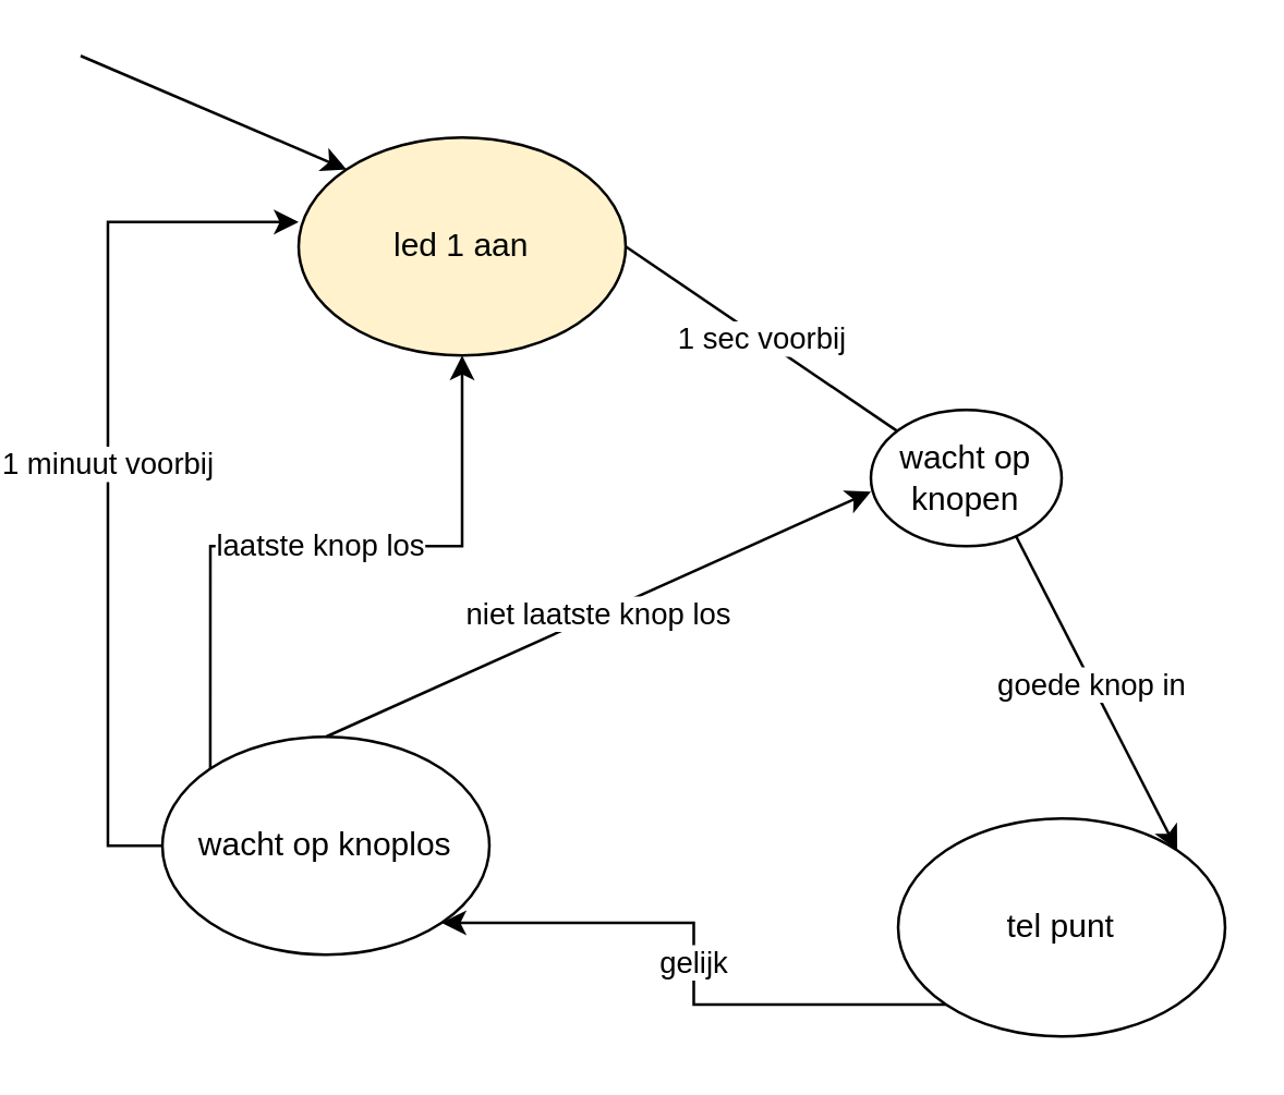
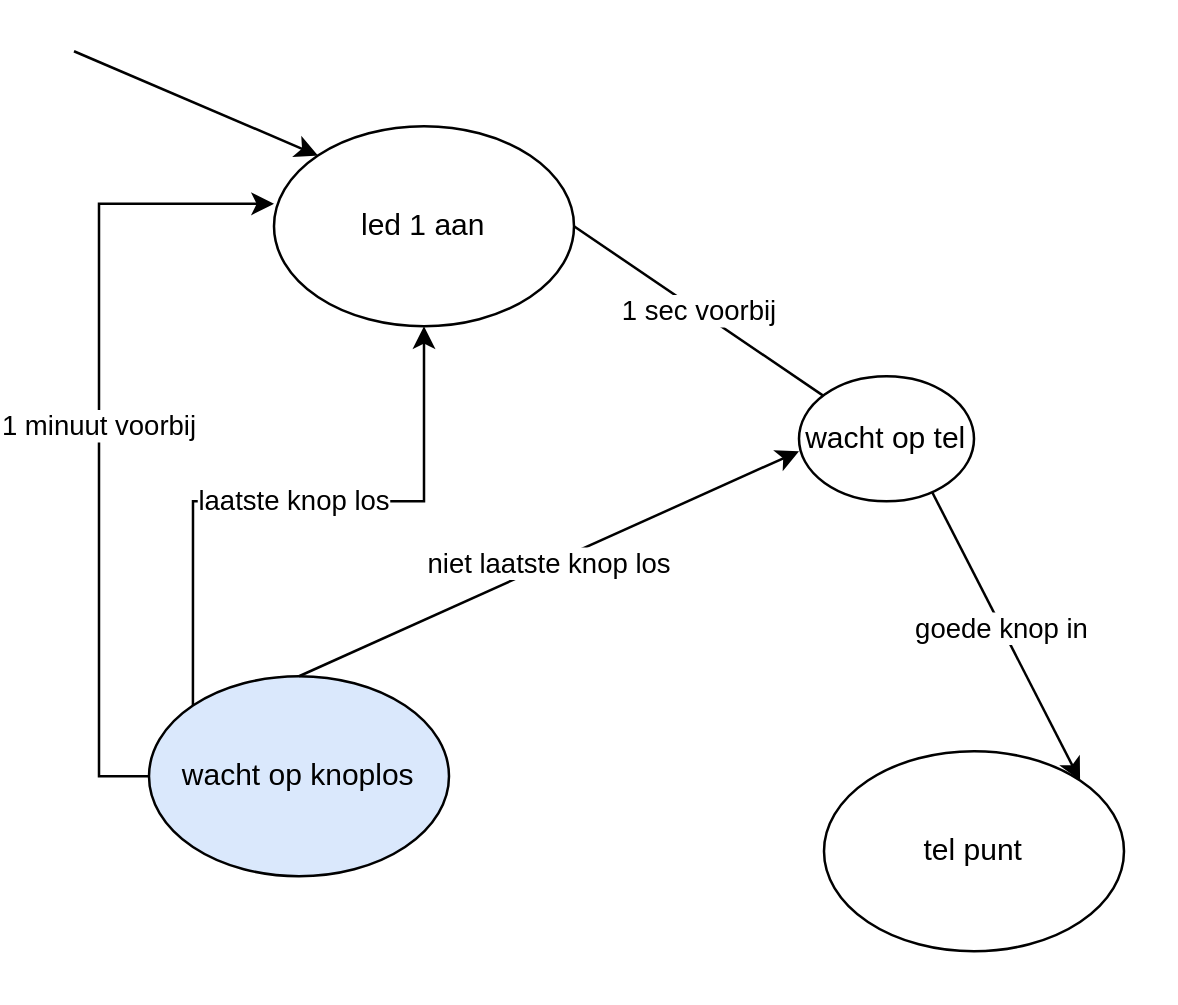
  <mxCell id="0" />
  <mxCell id="1" parent="0" />
- <mxCell id="2" value="led 1 aan" style="ellipse;whiteSpace=wrap;html=1;fillColor=#fff2cc;" vertex="1" parent="1"><mxGeometry x="100" y="50" width="120" height="80" as="geometry" /></mxCell>
+ <mxCell id="2" value="led 1 aan" style="ellipse;whiteSpace=wrap;html=1;" vertex="1" parent="1"><mxGeometry x="100" y="50" width="120" height="80" as="geometry" /></mxCell>
  <mxCell id="3" value="1 sec voorbij" style="endArrow=none;html=1;rounded=0;exitX=1;exitY=0.5;exitDx=0;exitDy=0;" edge="1" parent="1" source="2" target="11"><mxGeometry width="50" height="50" relative="1" as="geometry"><mxPoint x="320" y="330" as="sourcePoint" /><mxPoint x="370" y="280" as="targetPoint" /></mxGeometry></mxCell>
- <mxCell id="4" value="gelijk" style="edgeStyle=orthogonalEdgeStyle;rounded=0;orthogonalLoop=1;jettySize=auto;html=1;exitX=0;exitY=1;exitDx=0;exitDy=0;entryX=1;entryY=1;entryDx=0;entryDy=0;" edge="1" parent="1" source="5" target="8"><mxGeometry relative="1" as="geometry" /></mxCell>
  <mxCell id="5" value="tel punt" style="ellipse;whiteSpace=wrap;html=1;" vertex="1" parent="1"><mxGeometry x="320" y="300" width="120" height="80" as="geometry" /></mxCell>
  <mxCell id="6" value="laatste knop los" style="edgeStyle=orthogonalEdgeStyle;rounded=0;orthogonalLoop=1;jettySize=auto;html=1;exitX=0;exitY=0;exitDx=0;exitDy=0;" edge="1" parent="1" source="8" target="2"><mxGeometry relative="1" as="geometry"><Array as="points"><mxPoint x="68" y="200" /><mxPoint x="160" y="200" /></Array></mxGeometry></mxCell>
  <mxCell id="7" value="1 minuut voorbij" style="edgeStyle=orthogonalEdgeStyle;rounded=0;orthogonalLoop=1;jettySize=auto;html=1;exitX=0;exitY=0.5;exitDx=0;exitDy=0;entryX=0;entryY=0.388;entryDx=0;entryDy=0;entryPerimeter=0;" edge="1" parent="1" source="8" target="2"><mxGeometry relative="1" as="geometry" /></mxCell>
- <mxCell id="8" value="wacht op knoplos" style="ellipse;whiteSpace=wrap;html=1;" vertex="1" parent="1"><mxGeometry x="50" y="270" width="120" height="80" as="geometry" /></mxCell>
+ <mxCell id="8" value="wacht op knoplos" style="ellipse;whiteSpace=wrap;html=1;fillColor=#dae8fc;" vertex="1" parent="1"><mxGeometry x="50" y="270" width="120" height="80" as="geometry" /></mxCell>
  <mxCell id="9" value="goede knop in" style="endArrow=classic;html=1;rounded=0;entryX=1;entryY=0;entryDx=0;entryDy=0;" edge="1" parent="1" target="5"><mxGeometry width="50" height="50" relative="1" as="geometry"><mxPoint x="360" y="190" as="sourcePoint" /><mxPoint x="340" y="260" as="targetPoint" /></mxGeometry></mxCell>
  <mxCell id="10" value="niet laatste knop los" style="endArrow=classic;html=1;rounded=0;exitX=0.5;exitY=0;exitDx=0;exitDy=0;" edge="1" parent="1" source="8"><mxGeometry width="50" height="50" relative="1" as="geometry"><mxPoint x="280" y="330" as="sourcePoint" /><mxPoint x="310" y="180" as="targetPoint" /></mxGeometry></mxCell>
- <mxCell id="11" value="wacht op knopen" style="ellipse;whiteSpace=wrap;html=1;" vertex="1" parent="1"><mxGeometry x="310" y="150" width="70" height="50" as="geometry" /></mxCell>
+ <mxCell id="11" value="wacht op tel" style="ellipse;whiteSpace=wrap;html=1;" vertex="1" parent="1"><mxGeometry x="310" y="150" width="70" height="50" as="geometry" /></mxCell>
  <mxCell id="12" value="" style="endArrow=classic;html=1;rounded=0;entryX=0;entryY=0;entryDx=0;entryDy=0;" edge="1" parent="1" target="2"><mxGeometry width="50" height="50" relative="1" as="geometry"><mxPoint x="20" y="20" as="sourcePoint" /><mxPoint x="330" y="280" as="targetPoint" /></mxGeometry></mxCell>
